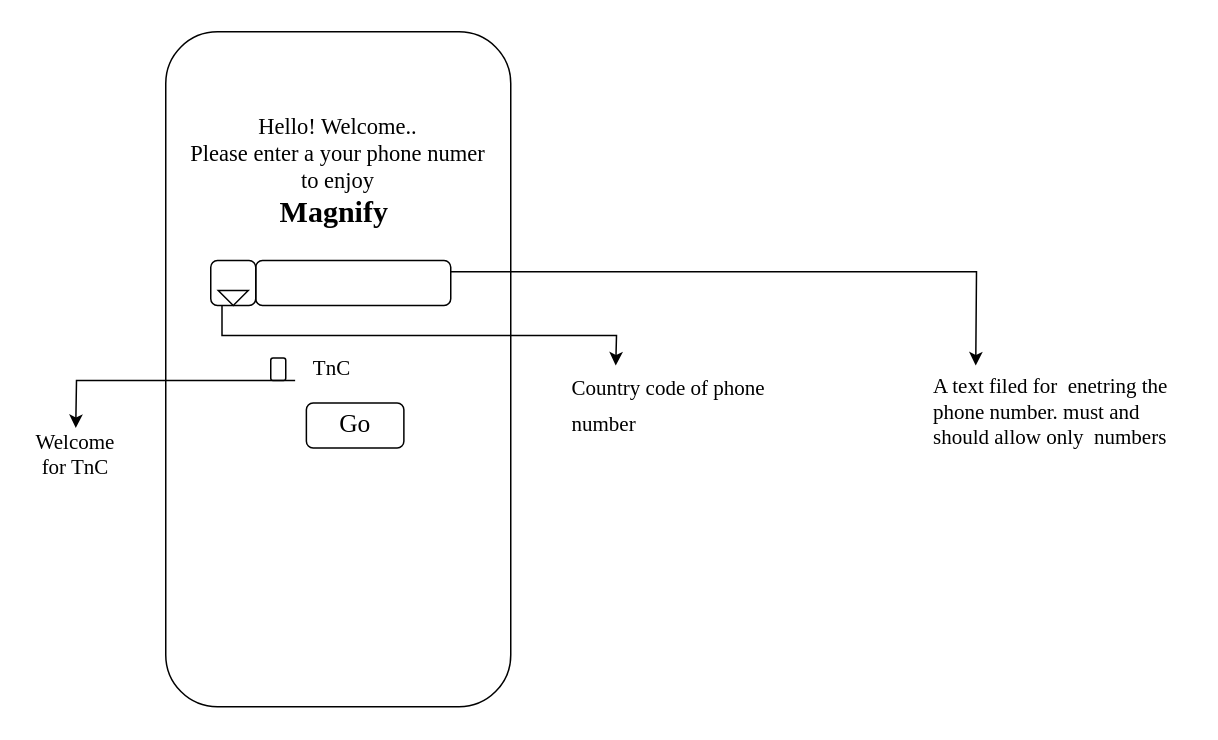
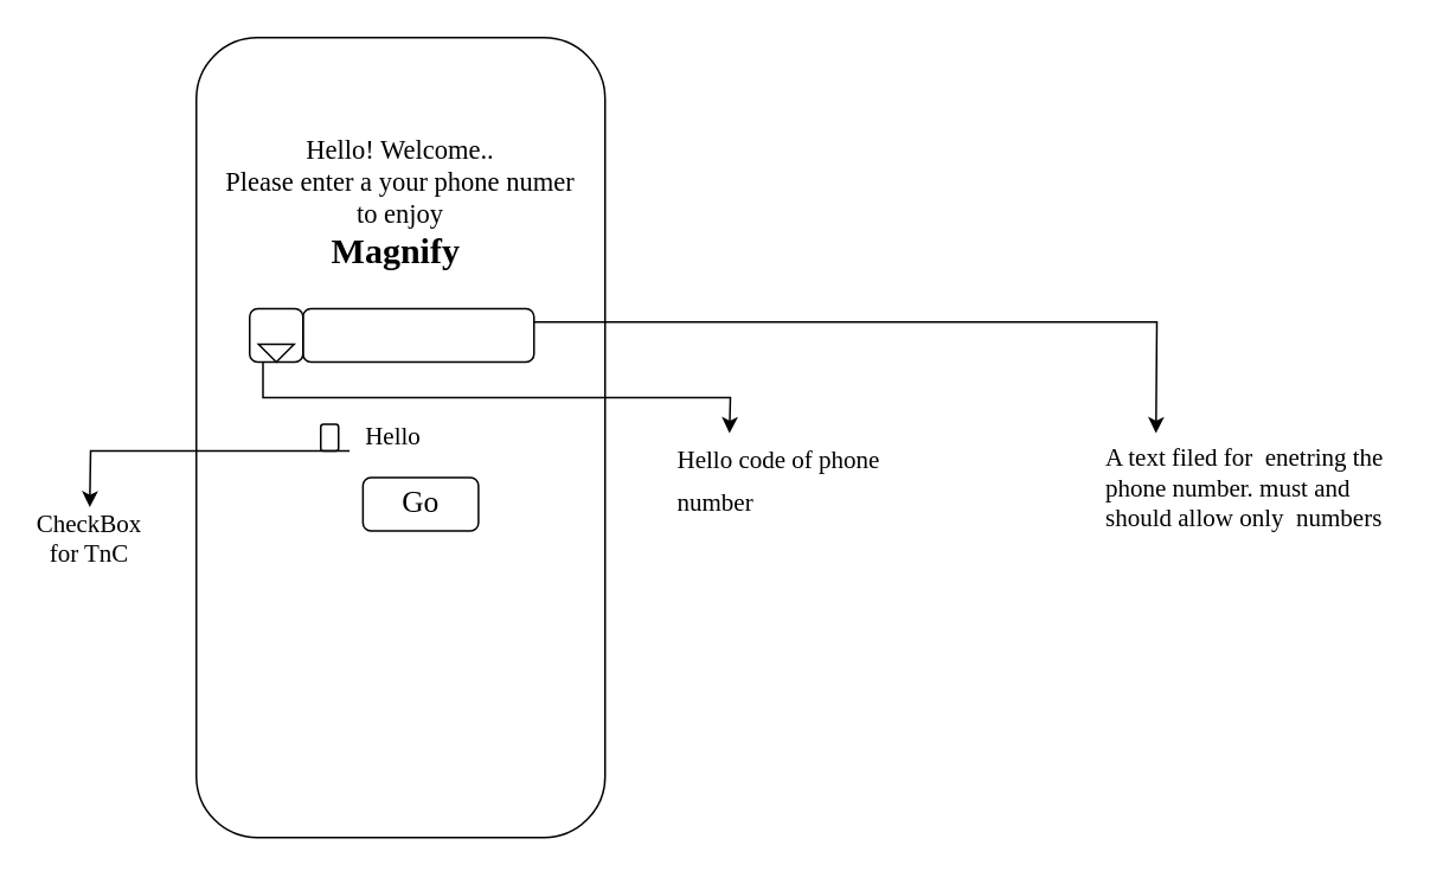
  <mxCell id="0" />
  <mxCell id="1" parent="0" />
  <mxCell id="2" value="" style="rounded=1;whiteSpace=wrap;html=1;" vertex="1" parent="1"><mxGeometry x="110" y="20.5" width="230" height="450" as="geometry" /></mxCell>
  <mxCell id="3" style="edgeStyle=orthogonalEdgeStyle;rounded=0;orthogonalLoop=1;jettySize=auto;html=1;exitX=1;exitY=0.25;exitDx=0;exitDy=0;fontFamily=Garamond;fontSize=14;" edge="1" parent="1" source="4"><mxGeometry relative="1" as="geometry"><mxPoint x="650" y="243" as="targetPoint" /></mxGeometry></mxCell>
  <mxCell id="4" value="" style="rounded=1;whiteSpace=wrap;html=1;" vertex="1" parent="1"><mxGeometry x="170" y="173" width="130" height="30" as="geometry" /></mxCell>
  <mxCell id="5" style="edgeStyle=orthogonalEdgeStyle;rounded=0;orthogonalLoop=1;jettySize=auto;html=1;exitX=0.25;exitY=1;exitDx=0;exitDy=0;fontFamily=Garamond;fontSize=20;" edge="1" parent="1" source="6"><mxGeometry relative="1" as="geometry"><mxPoint x="410" y="243" as="targetPoint" /></mxGeometry></mxCell>
  <mxCell id="6" value="" style="rounded=1;whiteSpace=wrap;html=1;" vertex="1" parent="1"><mxGeometry x="140" y="173" width="30" height="30" as="geometry" /></mxCell>
  <mxCell id="7" value="Hello! Welcome..&lt;br&gt;Please enter a your phone numer to enjoy&lt;br&gt;&lt;font style=&quot;font-size: 20px;&quot;&gt;&lt;b style=&quot;&quot;&gt;Magnify&lt;/b&gt;&amp;nbsp;&lt;/font&gt;" style="text;html=1;strokeColor=none;fillColor=none;align=center;verticalAlign=middle;whiteSpace=wrap;rounded=0;fontFamily=Garamond;fontSize=15;" vertex="1" parent="1"><mxGeometry x="125" y="63" width="200" height="100" as="geometry" /></mxCell>
  <mxCell id="8" value="" style="triangle;whiteSpace=wrap;html=1;fontFamily=Garamond;fontSize=20;direction=south;" vertex="1" parent="1"><mxGeometry x="145" y="193" width="20" height="10" as="geometry" /></mxCell>
- <mxCell id="9" value="&lt;font style=&quot;font-size: 14px;&quot;&gt;Country code of phone number&lt;br&gt;&lt;br&gt;&lt;br&gt;&lt;/font&gt;" style="text;html=1;strokeColor=none;fillColor=none;align=left;verticalAlign=middle;whiteSpace=wrap;rounded=0;fontFamily=Garamond;fontSize=20;spacing=1;spacingTop=-74;" vertex="1" parent="1"><mxGeometry x="380" y="243" width="140" height="170" as="geometry" /></mxCell>
+ <mxCell id="9" value="&lt;font style=&quot;font-size: 14px;&quot;&gt;Hello code of phone number&lt;br&gt;&lt;br&gt;&lt;br&gt;&lt;/font&gt;" style="text;html=1;strokeColor=none;fillColor=none;align=left;verticalAlign=middle;whiteSpace=wrap;rounded=0;fontFamily=Garamond;fontSize=20;spacing=1;spacingTop=-74;" vertex="1" parent="1"><mxGeometry x="380" y="243" width="140" height="170" as="geometry" /></mxCell>
  <mxCell id="10" value="A text filed for&amp;nbsp; enetring the phone number. must and should allow only&amp;nbsp; numbers" style="text;html=1;strokeColor=none;fillColor=none;align=left;verticalAlign=top;whiteSpace=wrap;rounded=0;fontFamily=Garamond;fontSize=14;" vertex="1" parent="1"><mxGeometry x="620" y="243" width="170" height="80" as="geometry" /></mxCell>
  <mxCell id="11" value="" style="rounded=1;whiteSpace=wrap;html=1;fontFamily=Garamond;fontSize=14;" vertex="1" parent="1"><mxGeometry x="180" y="238" width="10" height="15" as="geometry" /></mxCell>
- <mxCell id="12" value="Welcome&lt;br&gt;for TnC" style="text;html=1;strokeColor=none;fillColor=none;align=center;verticalAlign=middle;whiteSpace=wrap;rounded=0;fontFamily=Garamond;fontSize=14;" vertex="1" parent="1"><mxGeometry x="20" y="283" width="60" height="40" as="geometry" /></mxCell>
+ <mxCell id="12" value="CheckBox&lt;br&gt;for TnC" style="text;html=1;strokeColor=none;fillColor=none;align=center;verticalAlign=middle;whiteSpace=wrap;rounded=0;fontFamily=Garamond;fontSize=14;" vertex="1" parent="1"><mxGeometry x="20" y="283" width="60" height="40" as="geometry" /></mxCell>
  <mxCell id="13" style="edgeStyle=orthogonalEdgeStyle;rounded=0;orthogonalLoop=1;jettySize=auto;html=1;exitX=0;exitY=0.75;exitDx=0;exitDy=0;fontFamily=Garamond;fontSize=14;" edge="1" parent="1" source="14"><mxGeometry relative="1" as="geometry"><mxPoint x="50" y="284.6" as="targetPoint" /></mxGeometry></mxCell>
- <mxCell id="14" value="TnC" style="text;html=1;strokeColor=none;fillColor=none;align=center;verticalAlign=middle;whiteSpace=wrap;rounded=0;fontFamily=Garamond;fontSize=14;" vertex="1" parent="1"><mxGeometry x="196.25" y="230.5" width="50" height="30" as="geometry" /></mxCell>
+ <mxCell id="14" value="Hello" style="text;html=1;strokeColor=none;fillColor=none;align=center;verticalAlign=middle;whiteSpace=wrap;rounded=0;fontFamily=Garamond;fontSize=14;" vertex="1" parent="1"><mxGeometry x="196.25" y="230.5" width="50" height="30" as="geometry" /></mxCell>
  <mxCell id="15" value="&lt;font style=&quot;font-size: 17px;&quot;&gt;Go&lt;/font&gt;" style="rounded=1;whiteSpace=wrap;html=1;fontFamily=Garamond;fontSize=14;" vertex="1" parent="1"><mxGeometry x="203.75" y="268" width="65" height="30" as="geometry" /></mxCell>
